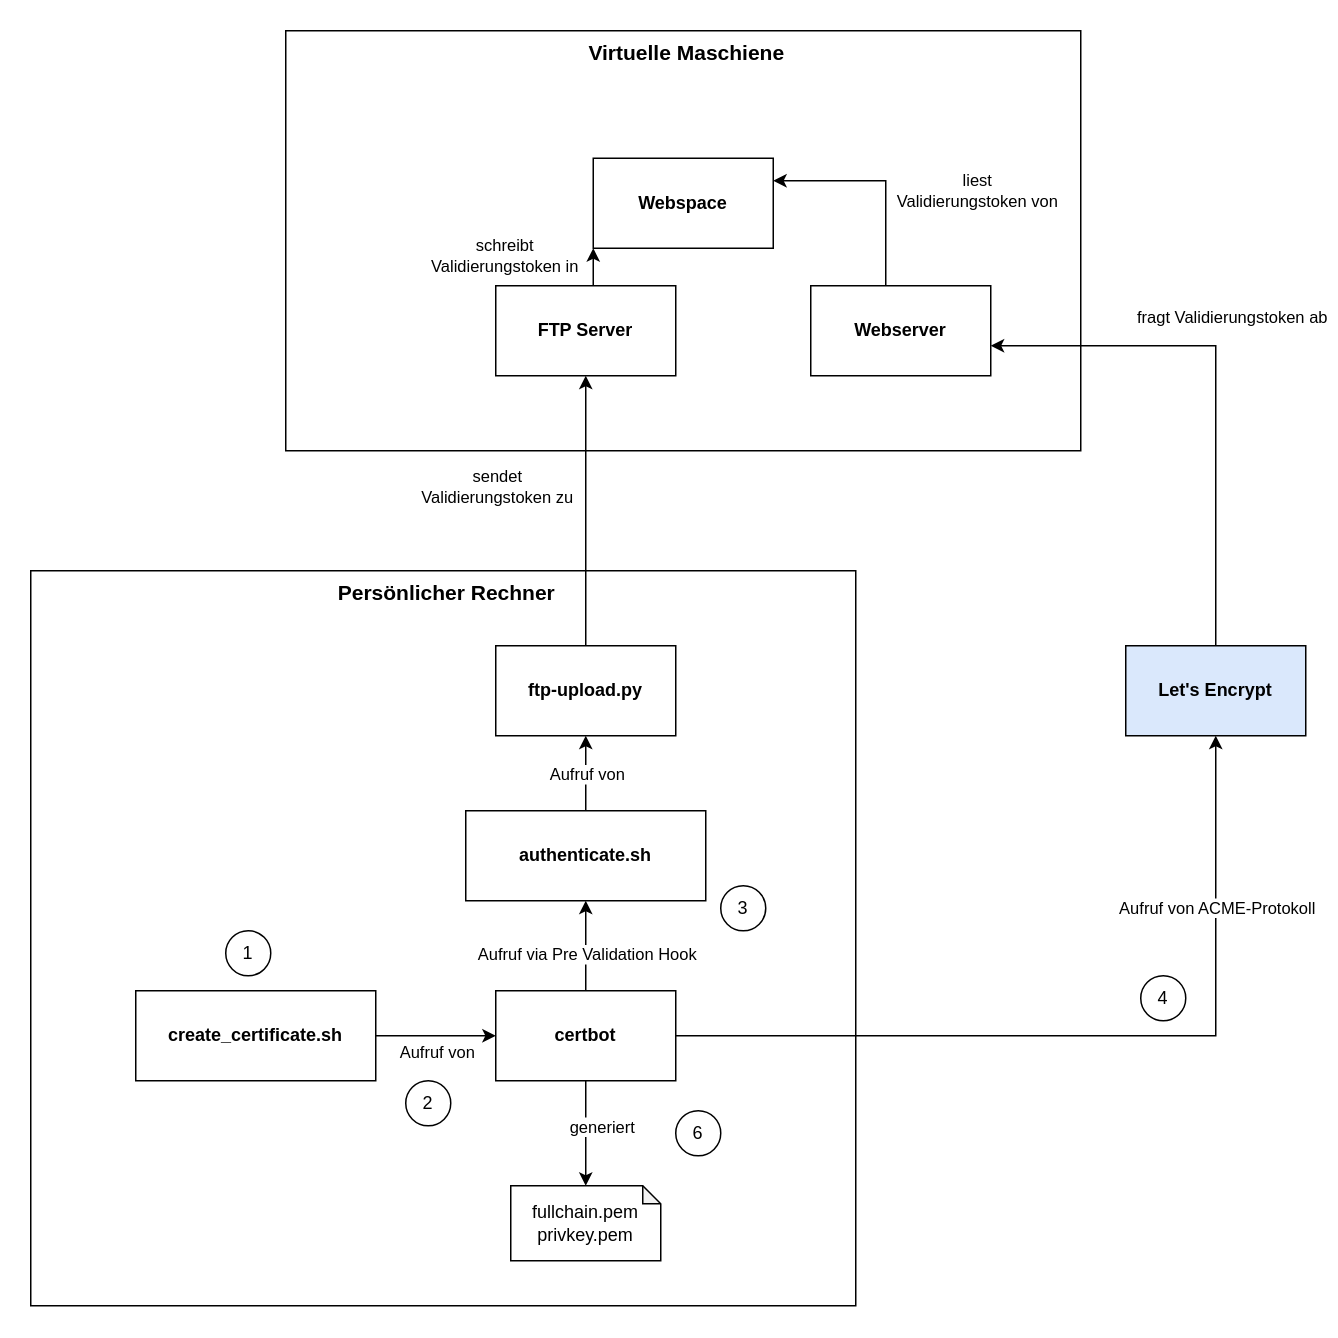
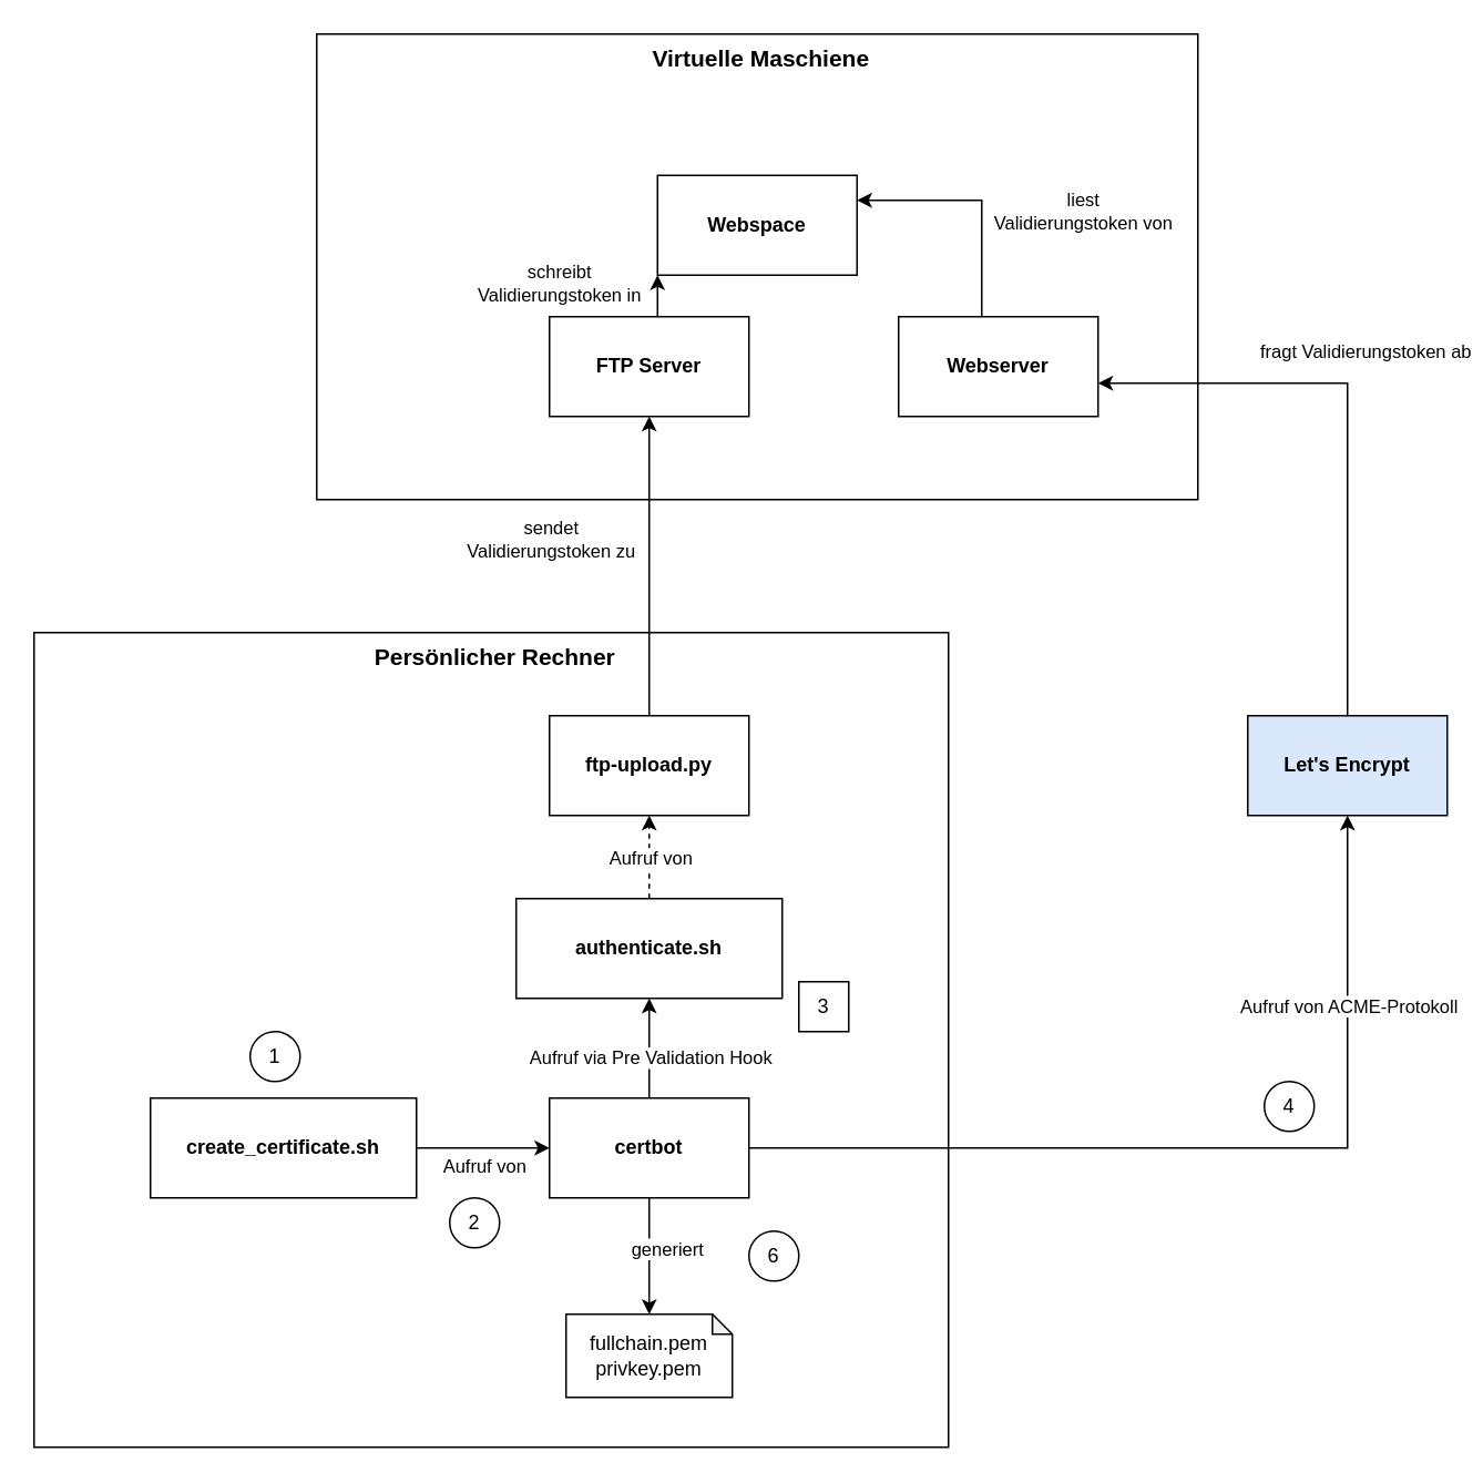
  <mxCell id="0" />
  <mxCell id="1" parent="0" />
  <mxCell id="2" value="" style="fontStyle=1;align=right;verticalAlign=top;childLayout=stackLayout;horizontal=1;horizontalStack=0;resizeParent=1;resizeParentMax=0;resizeLast=0;marginBottom=0;allowArrows=0;connectable=0;strokeColor=#000000;strokeWidth=1;fontSize=12;fillColor=default;shadow=0;dropTarget=0;" vertex="1" parent="1"><mxGeometry x="190" y="20" width="530" height="280" as="geometry" /></mxCell>
  <mxCell id="3" value="Virtuelle Maschiene" style="html=1;align=center;spacingLeft=4;verticalAlign=middle;strokeColor=none;fillColor=none;fontStyle=1;strokeWidth=1;fontSize=14;" vertex="1" parent="2"><mxGeometry width="530" height="30" as="geometry" /></mxCell>
  <mxCell id="4" value="" style="shape=component;jettyWidth=8;jettyHeight=4;fontSize=14;fillColor=default;strokeColor=none;strokeWidth=1;" vertex="1" parent="3"><mxGeometry x="1" width="5" relative="1" as="geometry"><mxPoint x="-7" y="7" as="offset" /></mxGeometry></mxCell>
  <mxCell id="5" value="" style="swimlane;swimlaneBody=1;swimlaneHead=1;horizontal=1;swimlaneLine=0;collapsible=0;fontStyle=0;strokeColor=none;strokeWidth=1;fontSize=12;fillColor=none;" vertex="1" parent="2"><mxGeometry y="30" width="530" height="250" as="geometry" /></mxCell>
  <mxCell id="6" value="FTP Server" style="rounded=0;whiteSpace=wrap;html=1;fontStyle=1" vertex="1" parent="5"><mxGeometry x="140" y="140" width="120" height="60" as="geometry" /></mxCell>
  <mxCell id="7" value="Webspace" style="rounded=0;whiteSpace=wrap;html=1;fontStyle=1" vertex="1" parent="5"><mxGeometry x="205" y="55" width="120" height="60" as="geometry" /></mxCell>
  <mxCell id="8" style="edgeStyle=orthogonalEdgeStyle;rounded=0;orthogonalLoop=1;jettySize=auto;html=1;" edge="1" parent="5" source="6" target="7"><mxGeometry relative="1" as="geometry"><Array as="points"><mxPoint x="210" y="70" /></Array></mxGeometry></mxCell>
  <mxCell id="9" value="schreibt&lt;br&gt;Validierungstoken in" style="edgeLabel;html=1;align=center;verticalAlign=middle;resizable=0;points=[];" vertex="1" connectable="0" parent="8"><mxGeometry x="-0.23" y="3" relative="1" as="geometry"><mxPoint x="-57" y="-11" as="offset" /></mxGeometry></mxCell>
  <mxCell id="10" value="Webserver" style="rounded=0;whiteSpace=wrap;html=1;fontStyle=1" vertex="1" parent="5"><mxGeometry x="350" y="140" width="120" height="60" as="geometry" /></mxCell>
  <mxCell id="11" style="edgeStyle=orthogonalEdgeStyle;rounded=0;orthogonalLoop=1;jettySize=auto;html=1;" edge="1" parent="5" source="10" target="7"><mxGeometry relative="1" as="geometry"><Array as="points"><mxPoint x="400" y="70" /></Array></mxGeometry></mxCell>
  <mxCell id="12" value="liest&lt;br&gt;Validierungstoken von" style="edgeLabel;html=1;align=center;verticalAlign=middle;resizable=0;points=[];" vertex="1" connectable="0" parent="11"><mxGeometry x="-0.227" y="2" relative="1" as="geometry"><mxPoint x="62" y="-8" as="offset" /></mxGeometry></mxCell>
  <mxCell id="13" value="" style="fontStyle=1;align=right;verticalAlign=top;childLayout=stackLayout;horizontal=1;horizontalStack=0;resizeParent=1;resizeParentMax=0;resizeLast=0;marginBottom=0;allowArrows=0;connectable=0;strokeColor=#000000;strokeWidth=1;fontSize=12;fillColor=default;shadow=0;dropTarget=0;" vertex="1" parent="1"><mxGeometry x="20" width="550" height="490" as="geometry" y="380" /></mxCell>
  <mxCell id="14" value="Persönlicher Rechner" style="html=1;align=center;spacingLeft=4;verticalAlign=middle;strokeColor=none;fillColor=none;fontStyle=1;strokeWidth=1;fontSize=14;" vertex="1" parent="13"><mxGeometry width="550" height="30" as="geometry" /></mxCell>
  <mxCell id="15" value="" style="shape=component;jettyWidth=8;jettyHeight=4;fontSize=14;fillColor=default;strokeColor=none;strokeWidth=1;" vertex="1" parent="14"><mxGeometry x="1" width="5" relative="1" as="geometry"><mxPoint x="-7" y="7" as="offset" /></mxGeometry></mxCell>
  <mxCell id="16" value="" style="swimlane;swimlaneBody=1;swimlaneHead=1;horizontal=1;swimlaneLine=0;collapsible=0;fontStyle=0;strokeColor=none;strokeWidth=1;fontSize=12;fillColor=none;" vertex="1" parent="13"><mxGeometry y="30" width="550" height="460" as="geometry" /></mxCell>
  <mxCell id="17" value="fullchain.pem&lt;br&gt;privkey.pem" style="shape=note;whiteSpace=wrap;html=1;backgroundOutline=1;darkOpacity=0.05;size=12;" vertex="1" parent="16"><mxGeometry x="320" y="380" width="100" height="50" as="geometry" /></mxCell>
  <mxCell id="18" value="create_certificate.sh" style="rounded=0;whiteSpace=wrap;html=1;fontStyle=1" vertex="1" parent="16"><mxGeometry x="70" y="250" width="160" height="60" as="geometry" /></mxCell>
  <mxCell id="19" style="edgeStyle=orthogonalEdgeStyle;rounded=0;orthogonalLoop=1;jettySize=auto;html=1;" edge="1" parent="16" source="21" target="17"><mxGeometry relative="1" as="geometry" /></mxCell>
  <mxCell id="20" value="generiert" style="edgeLabel;html=1;align=center;verticalAlign=middle;resizable=0;points=[];" vertex="1" connectable="0" parent="19"><mxGeometry x="0.057" y="1" relative="1" as="geometry"><mxPoint x="9" y="-7" as="offset" /></mxGeometry></mxCell>
  <mxCell id="21" value="certbot" style="rounded=0;whiteSpace=wrap;html=1;fontStyle=1" vertex="1" parent="16"><mxGeometry x="310" y="250" width="120" height="60" as="geometry" /></mxCell>
  <mxCell id="22" style="edgeStyle=orthogonalEdgeStyle;rounded=0;orthogonalLoop=1;jettySize=auto;html=1;" edge="1" parent="16" source="18" target="21"><mxGeometry relative="1" as="geometry" /></mxCell>
  <mxCell id="23" value="Aufruf von" style="edgeLabel;html=1;align=center;verticalAlign=middle;resizable=0;points=[];" vertex="1" connectable="0" parent="22"><mxGeometry x="-0.325" relative="1" as="geometry"><mxPoint x="13" y="10" as="offset" /></mxGeometry></mxCell>
  <mxCell id="24" value="authenticate.sh" style="rounded=0;whiteSpace=wrap;html=1;fontStyle=1" vertex="1" parent="16"><mxGeometry x="290" y="130" width="160" height="60" as="geometry" /></mxCell>
  <mxCell id="25" style="edgeStyle=orthogonalEdgeStyle;rounded=0;orthogonalLoop=1;jettySize=auto;html=1;" edge="1" parent="16" source="21" target="24"><mxGeometry relative="1" as="geometry" /></mxCell>
  <mxCell id="26" value="Aufruf via Pre Validation Hook" style="edgeLabel;html=1;align=center;verticalAlign=middle;resizable=0;points=[];" vertex="1" connectable="0" parent="25"><mxGeometry x="-0.24" y="-1" relative="1" as="geometry"><mxPoint x="-1" y="-2" as="offset" /></mxGeometry></mxCell>
  <mxCell id="27" value="ftp-upload.py" style="rounded=0;whiteSpace=wrap;html=1;fontStyle=1" vertex="1" parent="16"><mxGeometry x="310" y="20" width="120" height="60" as="geometry" /></mxCell>
- <mxCell id="28" style="edgeStyle=orthogonalEdgeStyle;rounded=0;orthogonalLoop=1;jettySize=auto;html=1;" edge="1" parent="16" source="24" target="27"><mxGeometry relative="1" as="geometry" /></mxCell>
+ <mxCell id="28" style="edgeStyle=orthogonalEdgeStyle;rounded=0;orthogonalLoop=1;jettySize=auto;html=1;dashed=1;" edge="1" parent="16" source="24" target="27"><mxGeometry relative="1" as="geometry" /></mxCell>
  <mxCell id="29" value="Aufruf von" style="edgeLabel;html=1;align=center;verticalAlign=middle;resizable=0;points=[];" vertex="1" connectable="0" parent="28"><mxGeometry x="0.05" y="4" relative="1" as="geometry"><mxPoint x="4" y="1" as="offset" /></mxGeometry></mxCell>
  <mxCell id="30" value="1" style="ellipse;whiteSpace=wrap;html=1;aspect=fixed;" vertex="1" parent="16"><mxGeometry x="130" y="210" width="30" height="30" as="geometry" /></mxCell>
- <mxCell id="31" value="3" style="ellipse;whiteSpace=wrap;html=1;aspect=fixed;" vertex="1" parent="16"><mxGeometry x="460" y="180" width="30" height="30" as="geometry" /></mxCell>
+ <mxCell id="31" value="3" style="whiteSpace=wrap;html=1;aspect=fixed;rounded=0;" vertex="1" parent="16"><mxGeometry x="460" y="180" width="30" height="30" as="geometry" /></mxCell>
  <mxCell id="32" value="6" style="ellipse;whiteSpace=wrap;html=1;aspect=fixed;" vertex="1" parent="16"><mxGeometry x="430" y="330" width="30" height="30" as="geometry" /></mxCell>
  <mxCell id="33" value="2" style="ellipse;whiteSpace=wrap;html=1;aspect=fixed;" vertex="1" parent="16"><mxGeometry x="250" y="310" width="30" height="30" as="geometry" /></mxCell>
  <mxCell id="34" style="edgeStyle=orthogonalEdgeStyle;rounded=0;orthogonalLoop=1;jettySize=auto;html=1;" edge="1" parent="1" source="36" target="10"><mxGeometry relative="1" as="geometry"><Array as="points"><mxPoint x="810" y="230" /></Array></mxGeometry></mxCell>
  <mxCell id="35" value="fragt Validierungstoken ab" style="edgeLabel;html=1;align=center;verticalAlign=middle;resizable=0;points=[];" vertex="1" connectable="0" parent="34"><mxGeometry x="0.57" y="4" relative="1" as="geometry"><mxPoint x="85" y="-24" as="offset" /></mxGeometry></mxCell>
  <mxCell id="36" value="Let's Encrypt" style="rounded=0;whiteSpace=wrap;html=1;fontStyle=1;fillColor=#dae8fc;" vertex="1" parent="1"><mxGeometry x="750" y="430" width="120" height="60" as="geometry" /></mxCell>
  <mxCell id="37" style="edgeStyle=orthogonalEdgeStyle;rounded=0;orthogonalLoop=1;jettySize=auto;html=1;" edge="1" parent="1" source="21" target="36"><mxGeometry relative="1" as="geometry" /></mxCell>
  <mxCell id="38" value="Aufruf von ACME-Protokoll" style="edgeLabel;html=1;align=center;verticalAlign=middle;resizable=0;points=[];" vertex="1" connectable="0" parent="37"><mxGeometry x="0.593" relative="1" as="geometry"><mxPoint as="offset" /></mxGeometry></mxCell>
  <mxCell id="39" style="edgeStyle=orthogonalEdgeStyle;rounded=0;orthogonalLoop=1;jettySize=auto;html=1;" edge="1" parent="1" source="27" target="6"><mxGeometry relative="1" as="geometry" /></mxCell>
  <mxCell id="40" value="sendet&lt;br&gt;Validierungstoken zu" style="edgeLabel;html=1;align=center;verticalAlign=middle;resizable=0;points=[];" vertex="1" connectable="0" parent="39"><mxGeometry x="0.312" relative="1" as="geometry"><mxPoint x="-60" y="11" as="offset" /></mxGeometry></mxCell>
  <mxCell id="41" value="4" style="ellipse;whiteSpace=wrap;html=1;aspect=fixed;" vertex="1" parent="1"><mxGeometry x="760" y="650" width="30" height="30" as="geometry" /></mxCell>
